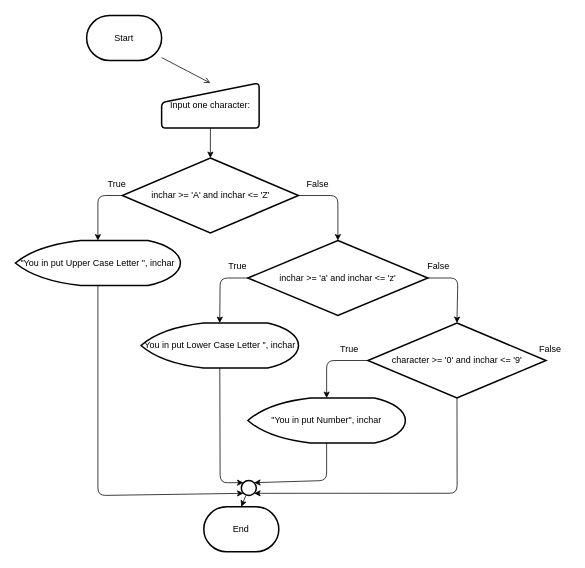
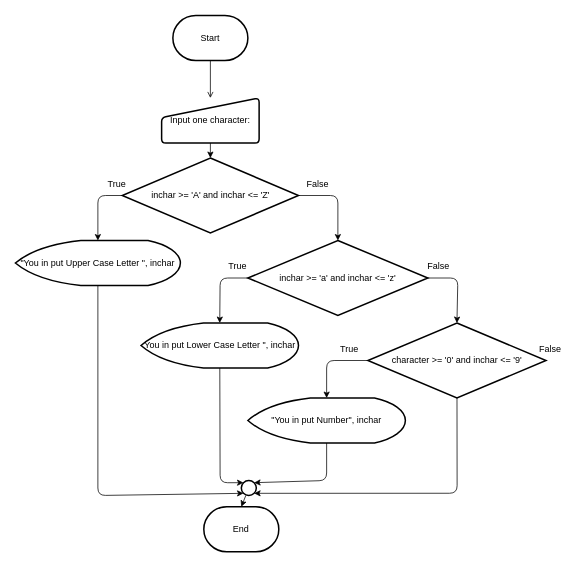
  <mxCell id="0" />
  <mxCell id="1" parent="0" />
  <mxCell id="2" style="edgeStyle=none;html=1;entryX=0.5;entryY=0;entryDx=0;entryDy=0;endArrow=open;" parent="1" source="3" target="6" edge="1"><mxGeometry relative="1" as="geometry" /></mxCell>
- <mxCell id="3" value="Start" style="strokeWidth=2;html=1;shape=mxgraph.flowchart.terminator;whiteSpace=wrap;" parent="1" vertex="1"><mxGeometry x="115" y="20" width="100" height="60" as="geometry" /></mxCell>
+ <mxCell id="3" value="Start" style="strokeWidth=2;html=1;shape=mxgraph.flowchart.terminator;whiteSpace=wrap;" parent="1" vertex="1"><mxGeometry x="230" y="20" width="100" height="60" as="geometry" /></mxCell>
  <mxCell id="4" value="End" style="strokeWidth=2;html=1;shape=mxgraph.flowchart.terminator;whiteSpace=wrap;" parent="1" vertex="1"><mxGeometry x="271.25" y="675" width="100" height="60" as="geometry" /></mxCell>
  <mxCell id="5" style="edgeStyle=none;html=1;entryX=0.5;entryY=0;entryDx=0;entryDy=0;entryPerimeter=0;" parent="1" source="6" target="9" edge="1"><mxGeometry relative="1" as="geometry" /></mxCell>
- <mxCell id="6" value="Input one character:" style="html=1;strokeWidth=2;shape=manualInput;whiteSpace=wrap;rounded=1;size=26;arcSize=11;" parent="1" vertex="1"><mxGeometry x="215" y="110" width="130" height="60" as="geometry" /></mxCell>
+ <mxCell id="6" value="Input one character:" style="html=1;strokeWidth=2;shape=manualInput;whiteSpace=wrap;rounded=1;size=26;arcSize=11;" parent="1" vertex="1"><mxGeometry x="215" y="130" width="130" height="60" as="geometry" /></mxCell>
  <mxCell id="7" style="edgeStyle=none;html=1;entryX=0.5;entryY=0;entryDx=0;entryDy=0;entryPerimeter=0;" parent="1" source="9" target="12" edge="1"><mxGeometry relative="1" as="geometry"><Array as="points"><mxPoint x="450" y="260" /></Array></mxGeometry></mxCell>
  <mxCell id="8" style="edgeStyle=none;html=1;entryX=0.5;entryY=0;entryDx=0;entryDy=0;entryPerimeter=0;" parent="1" source="9" target="21" edge="1"><mxGeometry relative="1" as="geometry"><Array as="points"><mxPoint x="130" y="260" /></Array></mxGeometry></mxCell>
  <mxCell id="9" value="inchar &amp;gt;= 'A' and inchar &amp;lt;= 'Z'" style="strokeWidth=2;html=1;shape=mxgraph.flowchart.decision;whiteSpace=wrap;" parent="1" vertex="1"><mxGeometry x="162.5" y="210" width="235" height="100" as="geometry" /></mxCell>
  <mxCell id="10" style="edgeStyle=none;html=1;entryX=0.5;entryY=0;entryDx=0;entryDy=0;entryPerimeter=0;" parent="1" source="12" target="15" edge="1"><mxGeometry relative="1" as="geometry"><Array as="points"><mxPoint x="610" y="370" /></Array></mxGeometry></mxCell>
  <mxCell id="11" style="edgeStyle=none;html=1;entryX=0.5;entryY=0;entryDx=0;entryDy=0;entryPerimeter=0;" parent="1" source="12" target="17" edge="1"><mxGeometry relative="1" as="geometry"><Array as="points"><mxPoint x="293" y="370" /></Array></mxGeometry></mxCell>
  <mxCell id="12" value="inchar &amp;gt;= 'a' and inchar &amp;lt;= 'z'" style="strokeWidth=2;html=1;shape=mxgraph.flowchart.decision;whiteSpace=wrap;" parent="1" vertex="1"><mxGeometry x="330" y="320" width="240" height="100" as="geometry" /></mxCell>
  <mxCell id="13" style="edgeStyle=none;html=1;entryX=0.5;entryY=0;entryDx=0;entryDy=0;entryPerimeter=0;" parent="1" source="15" target="19" edge="1"><mxGeometry relative="1" as="geometry"><Array as="points"><mxPoint x="435" y="480" /></Array></mxGeometry></mxCell>
  <mxCell id="14" style="edgeStyle=none;html=1;entryX=0.855;entryY=0.855;entryDx=0;entryDy=0;entryPerimeter=0;" parent="1" source="15" target="29" edge="1"><mxGeometry relative="1" as="geometry"><Array as="points"><mxPoint x="609" y="657" /></Array></mxGeometry></mxCell>
  <mxCell id="15" value="character &amp;gt;= '0' and inchar &amp;lt;= '9'" style="strokeWidth=2;html=1;shape=mxgraph.flowchart.decision;whiteSpace=wrap;" parent="1" vertex="1"><mxGeometry x="490" y="430" width="237.5" height="100" as="geometry" /></mxCell>
  <mxCell id="16" style="edgeStyle=none;html=1;entryX=0.145;entryY=0.145;entryDx=0;entryDy=0;entryPerimeter=0;" parent="1" source="17" target="29" edge="1"><mxGeometry relative="1" as="geometry"><Array as="points"><mxPoint x="293" y="643" /></Array></mxGeometry></mxCell>
  <mxCell id="17" value="You in put Lower Case Letter &quot;, inchar" style="strokeWidth=2;html=1;shape=mxgraph.flowchart.display;whiteSpace=wrap;" parent="1" vertex="1"><mxGeometry x="187.5" y="430" width="210" height="60" as="geometry" /></mxCell>
  <mxCell id="18" style="edgeStyle=none;html=1;entryX=0.855;entryY=0.145;entryDx=0;entryDy=0;entryPerimeter=0;" parent="1" source="19" target="29" edge="1"><mxGeometry relative="1" as="geometry"><Array as="points"><mxPoint x="435" y="640" /></Array></mxGeometry></mxCell>
  <mxCell id="19" value="&quot;You in put Number&quot;, inchar" style="strokeWidth=2;html=1;shape=mxgraph.flowchart.display;whiteSpace=wrap;" parent="1" vertex="1"><mxGeometry x="330" y="530" width="210" height="60" as="geometry" /></mxCell>
  <mxCell id="20" style="edgeStyle=none;html=1;entryX=0.145;entryY=0.855;entryDx=0;entryDy=0;entryPerimeter=0;" parent="1" source="21" target="29" edge="1"><mxGeometry relative="1" as="geometry"><mxPoint x="290" y="670" as="targetPoint" /><Array as="points"><mxPoint x="130" y="660" /></Array></mxGeometry></mxCell>
  <mxCell id="21" value="&quot;You in put Upper Case Letter &quot;, inchar" style="strokeWidth=2;html=1;shape=mxgraph.flowchart.display;whiteSpace=wrap;" parent="1" vertex="1"><mxGeometry x="20" y="320" width="220" height="60" as="geometry" /></mxCell>
  <mxCell id="22" value="True" style="text;html=1;align=center;verticalAlign=middle;resizable=0;points=[];autosize=1;strokeColor=none;fillColor=none;" parent="1" vertex="1"><mxGeometry x="130" y="230" width="50" height="30" as="geometry" /></mxCell>
  <mxCell id="23" value="False" style="text;html=1;align=center;verticalAlign=middle;resizable=0;points=[];autosize=1;strokeColor=none;fillColor=none;" parent="1" vertex="1"><mxGeometry x="397.5" y="230" width="50" height="30" as="geometry" /></mxCell>
  <mxCell id="24" value="True" style="text;html=1;align=center;verticalAlign=middle;resizable=0;points=[];autosize=1;strokeColor=none;fillColor=none;" parent="1" vertex="1"><mxGeometry x="291.25" y="340" width="50" height="30" as="geometry" /></mxCell>
  <mxCell id="25" value="False" style="text;html=1;align=center;verticalAlign=middle;resizable=0;points=[];autosize=1;strokeColor=none;fillColor=none;" parent="1" vertex="1"><mxGeometry x="558.75" y="340" width="50" height="30" as="geometry" /></mxCell>
  <mxCell id="26" value="True" style="text;html=1;align=center;verticalAlign=middle;resizable=0;points=[];autosize=1;strokeColor=none;fillColor=none;" parent="1" vertex="1"><mxGeometry x="440" y="450" width="50" height="30" as="geometry" /></mxCell>
  <mxCell id="27" value="False" style="text;html=1;align=center;verticalAlign=middle;resizable=0;points=[];autosize=1;strokeColor=none;fillColor=none;" parent="1" vertex="1"><mxGeometry x="707.5" y="450" width="50" height="30" as="geometry" /></mxCell>
  <mxCell id="28" style="edgeStyle=none;html=1;entryX=0.5;entryY=0;entryDx=0;entryDy=0;entryPerimeter=0;" parent="1" source="29" target="4" edge="1"><mxGeometry relative="1" as="geometry" /></mxCell>
  <mxCell id="29" value="" style="strokeWidth=2;html=1;shape=mxgraph.flowchart.start_2;whiteSpace=wrap;" parent="1" vertex="1"><mxGeometry x="321.25" y="640" width="20" height="20" as="geometry" /></mxCell>
